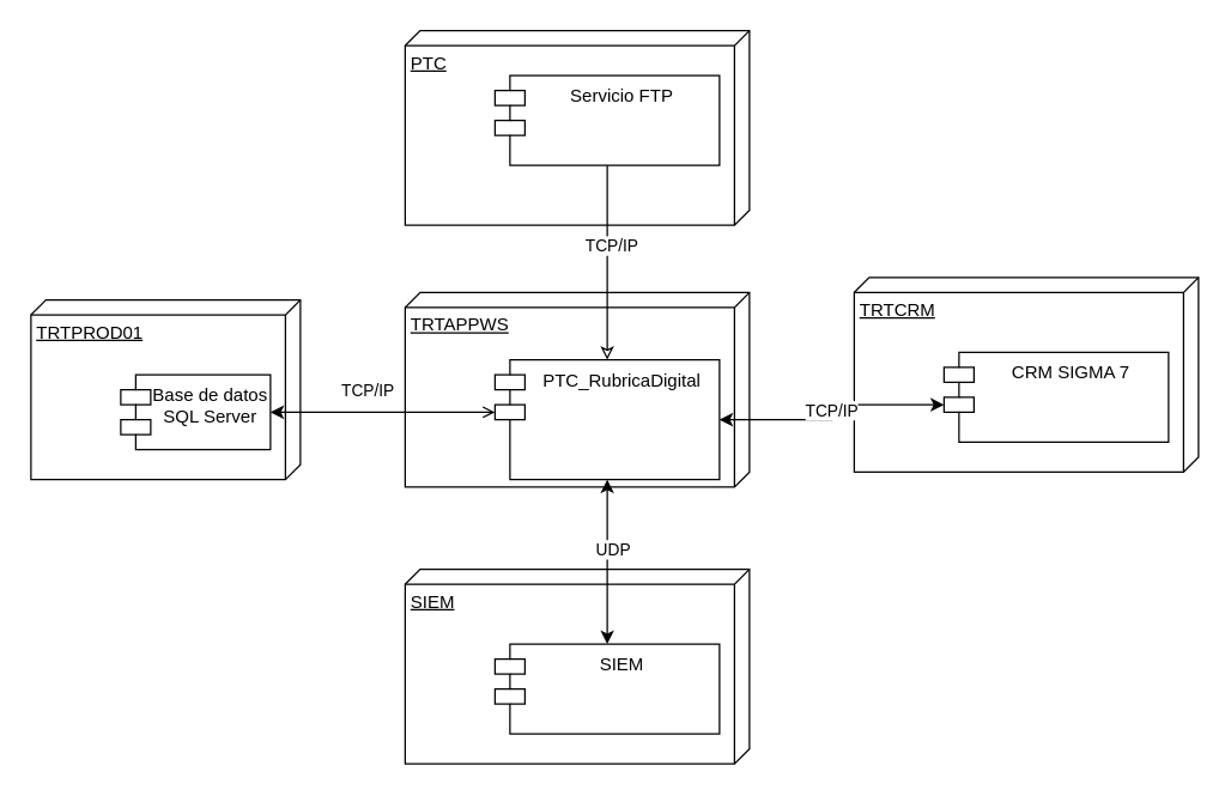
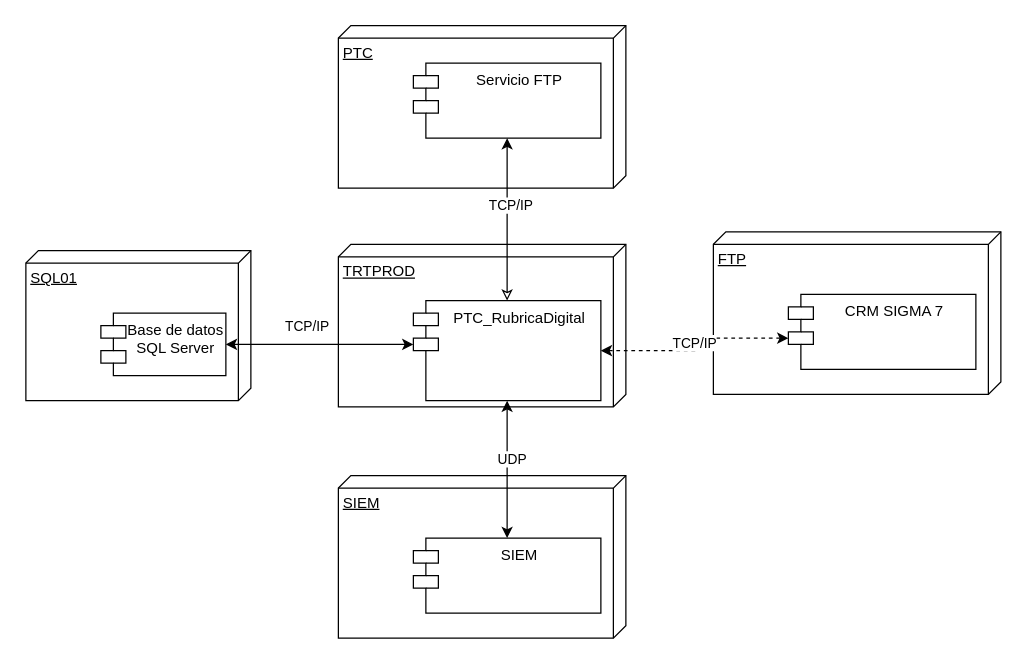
  <mxCell id="0" />
  <mxCell id="1" parent="0" />
- <mxCell id="2" value="TRTPROD01" style="verticalAlign=top;align=left;spacingTop=8;spacingLeft=2;spacingRight=12;shape=cube;size=10;direction=south;fontStyle=4;html=1;whiteSpace=wrap;" vertex="1" parent="1"><mxGeometry x="20" y="200" width="180" height="120" as="geometry" /></mxCell>
+ <mxCell id="2" value="SQL01" style="verticalAlign=top;align=left;spacingTop=8;spacingLeft=2;spacingRight=12;shape=cube;size=10;direction=south;fontStyle=4;html=1;whiteSpace=wrap;" vertex="1" parent="1"><mxGeometry x="20" y="200" width="180" height="120" as="geometry" /></mxCell>
  <mxCell id="3" value="Base de datos SQL Server" style="shape=module;align=left;spacingLeft=20;align=center;verticalAlign=top;whiteSpace=wrap;html=1;" vertex="1" parent="1"><mxGeometry x="80" y="250" width="100" height="50" as="geometry" /></mxCell>
- <mxCell id="4" value="TRTAPPWS" style="verticalAlign=top;align=left;spacingTop=8;spacingLeft=2;spacingRight=12;shape=cube;size=10;direction=south;fontStyle=4;html=1;whiteSpace=wrap;" vertex="1" parent="1"><mxGeometry x="270" y="195" width="230" height="130" as="geometry" /></mxCell>
+ <mxCell id="4" value="TRTPROD" style="verticalAlign=top;align=left;spacingTop=8;spacingLeft=2;spacingRight=12;shape=cube;size=10;direction=south;fontStyle=4;html=1;whiteSpace=wrap;" vertex="1" parent="1"><mxGeometry x="270" y="195" width="230" height="130" as="geometry" /></mxCell>
  <mxCell id="5" value="PTC_RubricaDigital" style="shape=module;align=left;spacingLeft=20;align=center;verticalAlign=top;whiteSpace=wrap;html=1;" vertex="1" parent="1"><mxGeometry x="330" y="240" width="150" height="80" as="geometry" /></mxCell>
- <mxCell id="6" style="edgeStyle=orthogonalEdgeStyle;rounded=0;orthogonalLoop=1;jettySize=auto;html=1;exitX=1;exitY=0.5;exitDx=0;exitDy=0;entryX=0;entryY=0;entryDx=0;entryDy=35;entryPerimeter=0;startArrow=classic;startFill=1;endArrow=open;" edge="1" parent="1" source="3" target="5"><mxGeometry relative="1" as="geometry" /></mxCell>
+ <mxCell id="6" style="edgeStyle=orthogonalEdgeStyle;rounded=0;orthogonalLoop=1;jettySize=auto;html=1;exitX=1;exitY=0.5;exitDx=0;exitDy=0;entryX=0;entryY=0;entryDx=0;entryDy=35;entryPerimeter=0;startArrow=classic;startFill=1;" edge="1" parent="1" source="3" target="5"><mxGeometry relative="1" as="geometry" /></mxCell>
  <mxCell id="7" value="TCP/IP" style="edgeLabel;html=1;align=center;verticalAlign=middle;resizable=0;points=[];" vertex="1" connectable="0" parent="6"><mxGeometry x="-0.21" y="2" relative="1" as="geometry"><mxPoint x="5" y="-13" as="offset" /></mxGeometry></mxCell>
  <mxCell id="8" value="PTC" style="verticalAlign=top;align=left;spacingTop=8;spacingLeft=2;spacingRight=12;shape=cube;size=10;direction=south;fontStyle=4;html=1;whiteSpace=wrap;" vertex="1" parent="1"><mxGeometry x="270" y="20" width="230" height="130" as="geometry" /></mxCell>
  <mxCell id="9" value="Servicio FTP" style="shape=module;align=left;spacingLeft=20;align=center;verticalAlign=top;whiteSpace=wrap;html=1;" vertex="1" parent="1"><mxGeometry x="330" y="50" width="150" height="60" as="geometry" /></mxCell>
- <mxCell id="10" style="edgeStyle=orthogonalEdgeStyle;rounded=0;orthogonalLoop=1;jettySize=auto;html=1;exitX=0.5;exitY=0;exitDx=0;exitDy=0;entryX=0.5;entryY=1;entryDx=0;entryDy=0;startArrow=classic;startFill=0;endArrow=none;" edge="1" parent="1" source="5" target="9"><mxGeometry relative="1" as="geometry" /></mxCell>
+ <mxCell id="10" style="edgeStyle=orthogonalEdgeStyle;rounded=0;orthogonalLoop=1;jettySize=auto;html=1;exitX=0.5;exitY=0;exitDx=0;exitDy=0;entryX=0.5;entryY=1;entryDx=0;entryDy=0;startArrow=classic;startFill=0;" edge="1" parent="1" source="5" target="9"><mxGeometry relative="1" as="geometry" /></mxCell>
  <mxCell id="11" value="TCP/IP" style="edgeLabel;html=1;align=center;verticalAlign=middle;resizable=0;points=[];" vertex="1" connectable="0" parent="10"><mxGeometry x="0.183" y="-2" relative="1" as="geometry"><mxPoint as="offset" /></mxGeometry></mxCell>
- <mxCell id="12" value="TRTCRM" style="verticalAlign=top;align=left;spacingTop=8;spacingLeft=2;spacingRight=12;shape=cube;size=10;direction=south;fontStyle=4;html=1;whiteSpace=wrap;" vertex="1" parent="1"><mxGeometry x="570" y="185" width="230" height="130" as="geometry" /></mxCell>
+ <mxCell id="12" value="FTP" style="verticalAlign=top;align=left;spacingTop=8;spacingLeft=2;spacingRight=12;shape=cube;size=10;direction=south;fontStyle=4;html=1;whiteSpace=wrap;" vertex="1" parent="1"><mxGeometry x="570" y="185" width="230" height="130" as="geometry" /></mxCell>
  <mxCell id="13" value="CRM SIGMA 7" style="shape=module;align=left;spacingLeft=20;align=center;verticalAlign=top;whiteSpace=wrap;html=1;" vertex="1" parent="1"><mxGeometry x="630" y="235" width="150" height="60" as="geometry" /></mxCell>
- <mxCell id="14" style="edgeStyle=orthogonalEdgeStyle;rounded=0;orthogonalLoop=1;jettySize=auto;html=1;exitX=1;exitY=0.5;exitDx=0;exitDy=0;entryX=0;entryY=0;entryDx=0;entryDy=35;entryPerimeter=0;startArrow=classic;startFill=1;" edge="1" parent="1" source="5" target="13"><mxGeometry relative="1" as="geometry" /></mxCell>
+ <mxCell id="14" style="edgeStyle=orthogonalEdgeStyle;rounded=0;orthogonalLoop=1;jettySize=auto;html=1;exitX=1;exitY=0.5;exitDx=0;exitDy=0;entryX=0;entryY=0;entryDx=0;entryDy=35;entryPerimeter=0;startArrow=classic;startFill=1;dashed=1;" edge="1" parent="1" source="5" target="13"><mxGeometry relative="1" as="geometry" /></mxCell>
  <mxCell id="15" value="TCP/IP" style="edgeLabel;html=1;align=center;verticalAlign=middle;resizable=0;points=[];" vertex="1" connectable="0" parent="14"><mxGeometry x="0.027" y="1" relative="1" as="geometry"><mxPoint as="offset" /></mxGeometry></mxCell>
  <mxCell id="16" value="SIEM" style="verticalAlign=top;align=left;spacingTop=8;spacingLeft=2;spacingRight=12;shape=cube;size=10;direction=south;fontStyle=4;html=1;whiteSpace=wrap;" vertex="1" parent="1"><mxGeometry x="270" y="380" width="230" height="130" as="geometry" /></mxCell>
  <mxCell id="17" value="SIEM" style="shape=module;align=left;spacingLeft=20;align=center;verticalAlign=top;whiteSpace=wrap;html=1;" vertex="1" parent="1"><mxGeometry x="330" y="430" width="150" height="60" as="geometry" /></mxCell>
  <mxCell id="18" style="edgeStyle=orthogonalEdgeStyle;rounded=0;orthogonalLoop=1;jettySize=auto;html=1;exitX=0.5;exitY=1;exitDx=0;exitDy=0;entryX=0.5;entryY=0;entryDx=0;entryDy=0;startArrow=classic;startFill=1;" edge="1" parent="1" source="5" target="17"><mxGeometry relative="1" as="geometry" /></mxCell>
  <mxCell id="19" value="UDP" style="edgeLabel;html=1;align=center;verticalAlign=middle;resizable=0;points=[];" vertex="1" connectable="0" parent="18"><mxGeometry x="-0.169" y="3" relative="1" as="geometry"><mxPoint as="offset" /></mxGeometry></mxCell>
